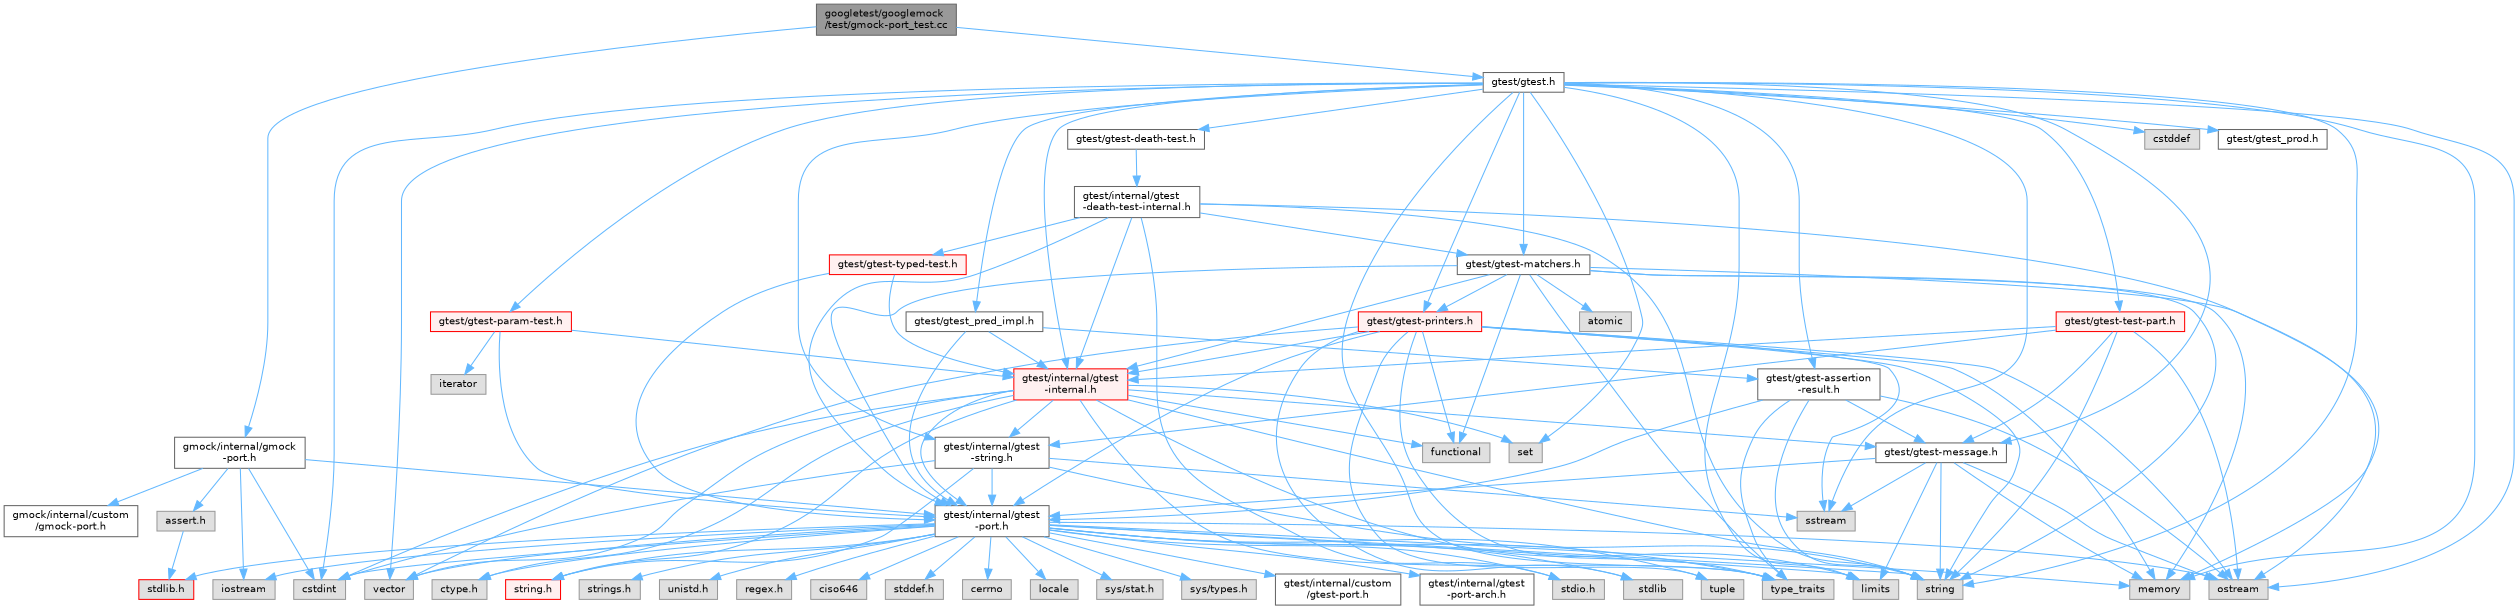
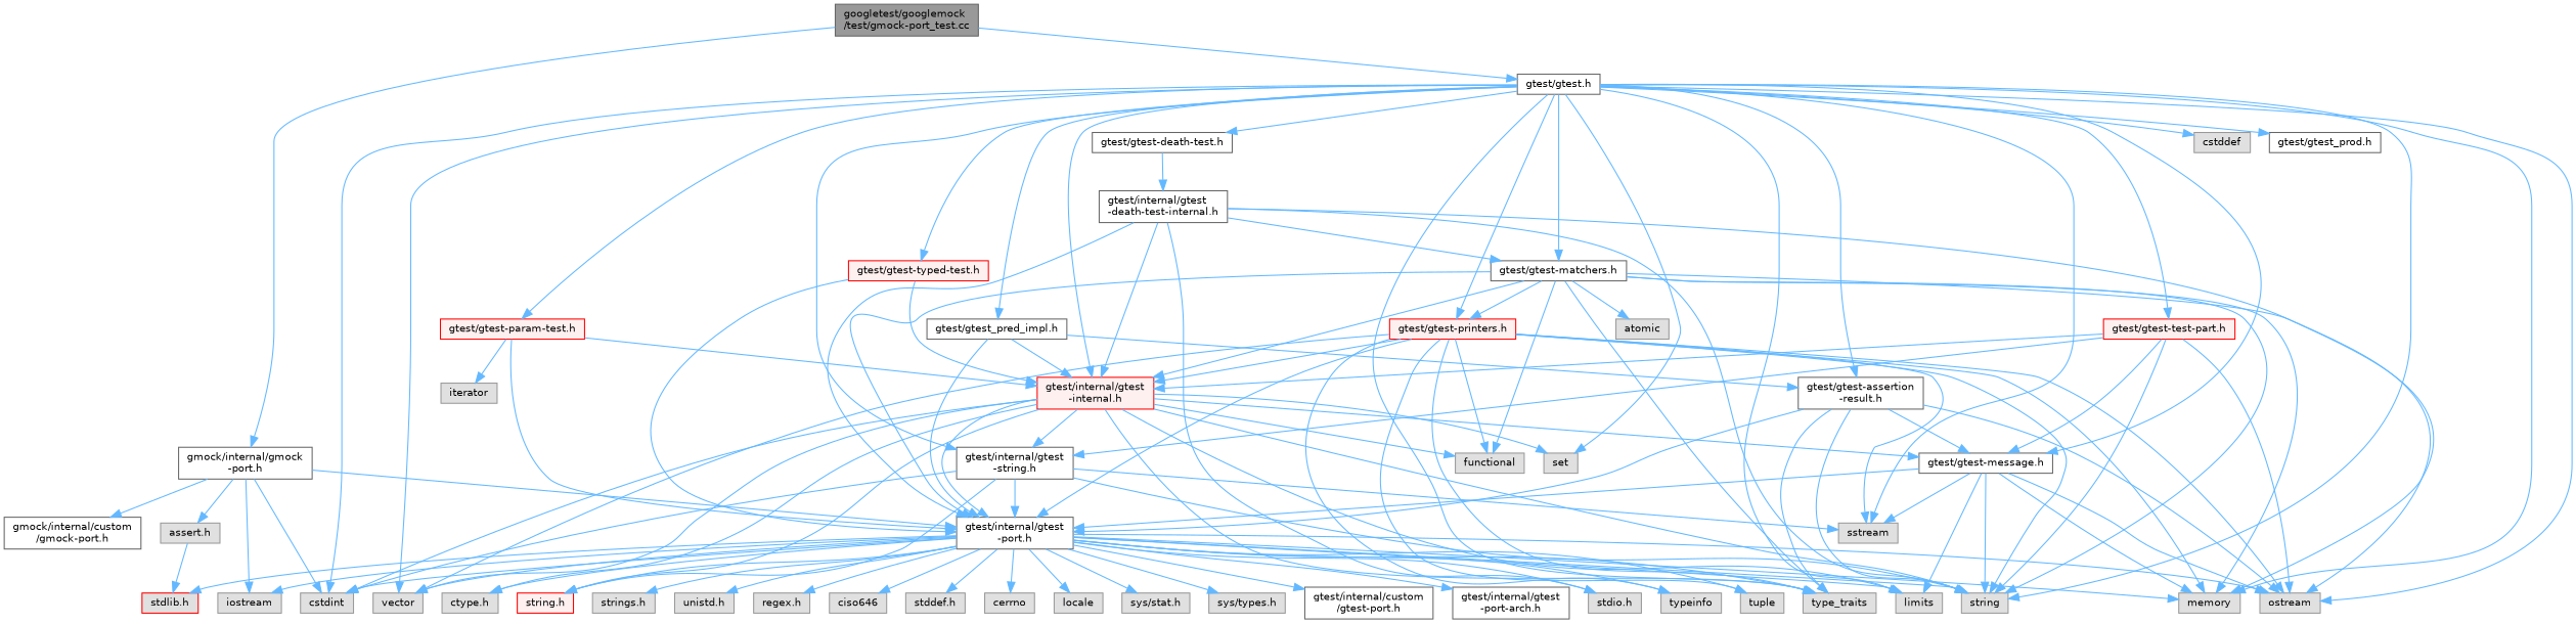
  digraph {
    node [color=grey60 fillcolor="#E0E0E0" fontname=Helvetica fontsize=10 shape=box style=filled]
    edge [color=steelblue1 fontname=Helvetica fontsize=10 labelfontname=Helvetica labelfontsize=10 style=solid]
    n1 [color=gray40 fillcolor=grey60 fontcolor=black height=0.2 label="googletest/googlemock\l/test/gmock-port_test.cc" width=0.4]
    n2 [color=grey40 fillcolor=white height=0.2 label="gmock/internal/gmock\l-port.h" width=0.4]
    n3 [color=grey40 fillcolor=white height=0.2 label="gtest/gtest.h" width=0.4]
    n4 [height=0.2 label="assert.h" width=0.4]
    n5 [height=0.2 label=cstdint width=0.4]
    n6 [height=0.2 label=iostream width=0.4]
    n7 [color=grey40 fillcolor=white height=0.2 label="gmock/internal/custom\l/gmock-port.h" width=0.4]
    n8 [color=grey40 fillcolor=white height=0.2 label="gtest/internal/gtest\l-port.h" width=0.4]
    n9 [height=0.2 label=limits width=0.4]
    n10 [height=0.2 label=memory width=0.4]
    n11 [height=0.2 label=ostream width=0.4]
    n12 [height=0.2 label=string width=0.4]
    n13 [height=0.2 label=type_traits width=0.4]
    n14 [height=0.2 label=vector width=0.4]
    n15 [height=0.2 label=cstddef width=0.4]
    n16 [height=0.2 label=set width=0.4]
    n17 [height=0.2 label=sstream width=0.4]
    n18 [color=grey40 fillcolor=white height=0.2 label="gtest/gtest-assertion\l-result.h" width=0.4]
    n19 [color=grey40 fillcolor=white height=0.2 label="gtest/gtest-message.h" width=0.4]
    n20 [color=grey40 fillcolor=white height=0.2 label="gtest/gtest-death-test.h" width=0.4]
    n21 [color=grey40 fillcolor=white height=0.2 label="gtest/gtest-matchers.h" width=0.4]
    n22 [color=red fillcolor="#FFF0F0" height=0.2 label="gtest/gtest-printers.h" width=0.4]
    n23 [color=red fillcolor="#FFF0F0" height=0.2 label="gtest/internal/gtest\l-internal.h" width=0.4]
    n24 [color=grey40 fillcolor=white height=0.2 label="gtest/internal/gtest\l-string.h" width=0.4]
    n25 [color=red fillcolor="#FFF0F0" height=0.2 label="gtest/gtest-param-test.h" width=0.4]
    n26 [color=red fillcolor="#FFF0F0" height=0.2 label="gtest/gtest-test-part.h" width=0.4]
    n27 [color=red fillcolor="#FFF0F0" height=0.2 label="gtest/gtest-typed-test.h" width=0.4]
    n28 [color=grey40 fillcolor=white height=0.2 label="gtest/gtest_pred_impl.h" width=0.4]
    n29 [color=grey40 fillcolor=white height=0.2 label="gtest/gtest_prod.h" width=0.4]
    n30 [color=red height=0.2 label="stdlib.h" width=0.4]
    n31 [height=0.2 label=ciso646 width=0.4]
    n32 [height=0.2 label="ctype.h" width=0.4]
    n33 [height=0.2 label="stddef.h" width=0.4]
    n34 [height=0.2 label="stdio.h" width=0.4]
    n35 [color=red fillcolor="#FFF0F0" height=0.2 label="string.h" width=0.4]
    n36 [height=0.2 label=cerrno width=0.4]
    n37 [height=0.2 label=locale width=0.4]
    n38 [height=0.2 label=tuple width=0.4]
    n39 [height=0.2 label="sys/stat.h" width=0.4]
    n40 [height=0.2 label="sys/types.h" width=0.4]
    n41 [color=grey40 fillcolor=white height=0.2 label="gtest/internal/custom\l/gtest-port.h" width=0.4]
    n42 [color=grey40 fillcolor=white height=0.2 label="gtest/internal/gtest\l-port-arch.h" width=0.4]
    n43 [height=0.2 label="strings.h" width=0.4]
    n44 [height=0.2 label="unistd.h" width=0.4]
    n45 [height=0.2 label="regex.h" width=0.4]
-   n46 [height=0.2 label=stdlib width=0.4]
+   n46 [height=0.2 label=typeinfo width=0.4]
    n47 [color=grey40 fillcolor=white height=0.2 label="gtest/internal/gtest\l-death-test-internal.h" width=0.4]
    n48 [height=0.2 label=atomic width=0.4]
    n49 [height=0.2 label=functional width=0.4]
    n50 [height=0.2 label=iterator width=0.4]
    n1 -> n2
    n1 -> n3
    n2 -> n4
    n2 -> n5
    n2 -> n6
    n2 -> n7
    n2 -> n8
    n3 -> n5
    n3 -> n9
    n3 -> n10
    n3 -> n11
    n3 -> n12
    n3 -> n13
    n3 -> n14
    n3 -> n15
    n3 -> n16
    n3 -> n17
    n3 -> n18
    n3 -> n19
    n3 -> n20
    n3 -> n21
    n3 -> n22
    n3 -> n23
    n3 -> n24
    n3 -> n25
    n3 -> n26
-   n47 -> n27
+   n3 -> n27
    n3 -> n28
    n3 -> n29
    n4 -> n30
    n8 -> n5
    n8 -> n6
    n8 -> n9
    n8 -> n10
    n8 -> n11
    n8 -> n12
    n8 -> n13
    n8 -> n14
    n8 -> n30
    n8 -> n31
    n8 -> n32
    n8 -> n33
    n8 -> n34
    n8 -> n35
    n8 -> n36
    n8 -> n37
    n8 -> n38
    n8 -> n39
    n8 -> n40
    n8 -> n41
    n8 -> n42
    n8 -> n43
    n8 -> n44
    n8 -> n45
    n8 -> n46
    n18 -> n8
    n18 -> n11
    n18 -> n12
    n18 -> n13
    n18 -> n19
    n19 -> n8
    n19 -> n9
    n19 -> n10
    n19 -> n11
    n19 -> n12
    n19 -> n17
    n20 -> n47
    n21 -> n8
    n21 -> n10
    n21 -> n11
    n21 -> n12
    n21 -> n13
    n21 -> n22
    n21 -> n23
    n21 -> n48
    n21 -> n49
    n22 -> n8
    n22 -> n10
    n22 -> n11
    n22 -> n12
    n22 -> n13
    n22 -> n14
    n22 -> n17
    n22 -> n23
    n22 -> n38
    n22 -> n46
    n22 -> n49
    n23 -> n5
    n23 -> n8
    n23 -> n9
    n23 -> n12
    n23 -> n13
    n23 -> n14
    n23 -> n16
    n23 -> n19
    n23 -> n24
    n23 -> n32
    n23 -> n35
    n23 -> n49
    n24 -> n5
    n24 -> n8
    n24 -> n12
    n24 -> n17
    n24 -> n35
    n25 -> n8
    n25 -> n23
    n25 -> n50
    n26 -> n11
    n26 -> n12
    n26 -> n19
    n26 -> n23
    n26 -> n24
    n27 -> n8
    n27 -> n23
    n28 -> n8
    n28 -> n18
    n28 -> n23
    n47 -> n8
    n47 -> n10
    n47 -> n12
    n47 -> n21
    n47 -> n23
    n47 -> n34
  }
